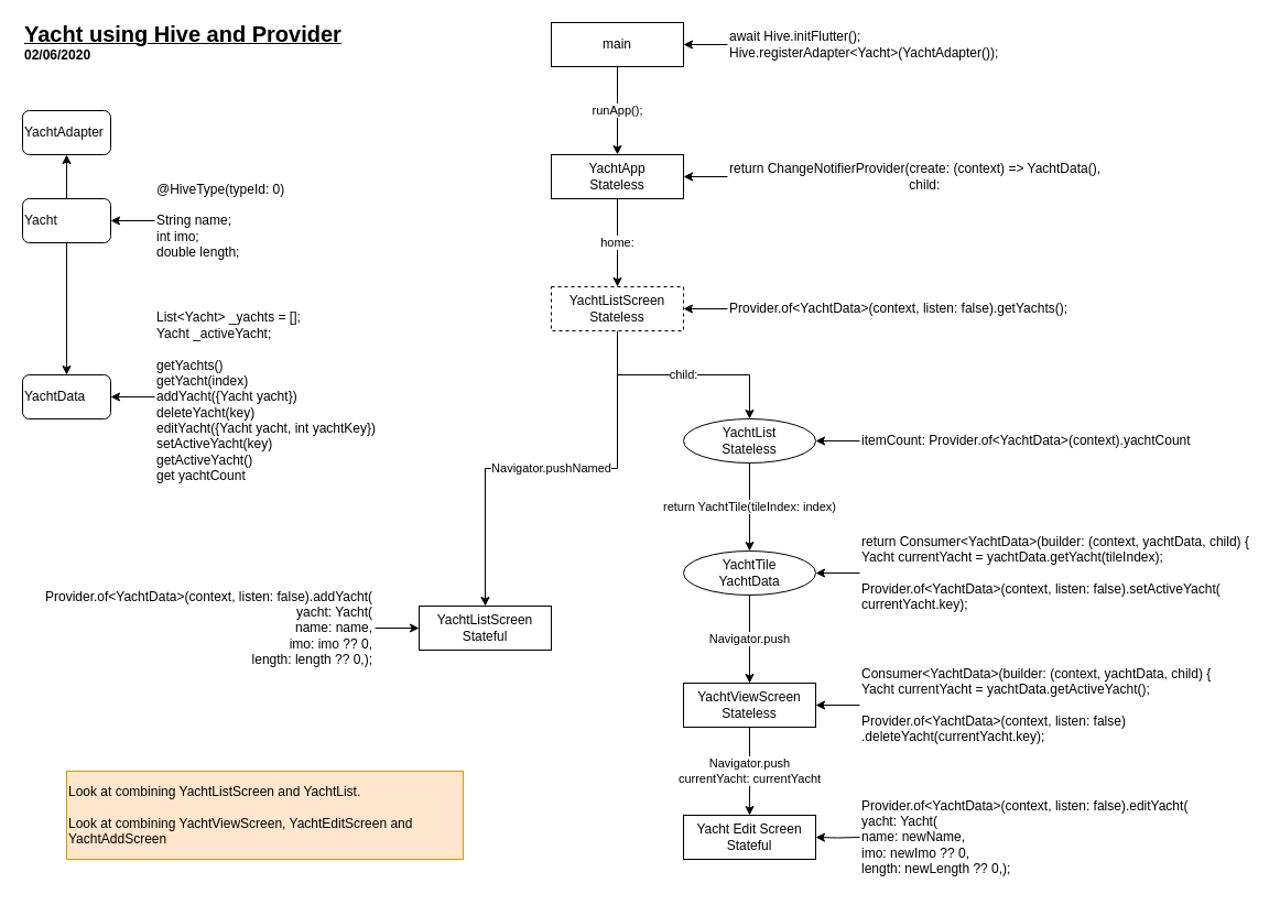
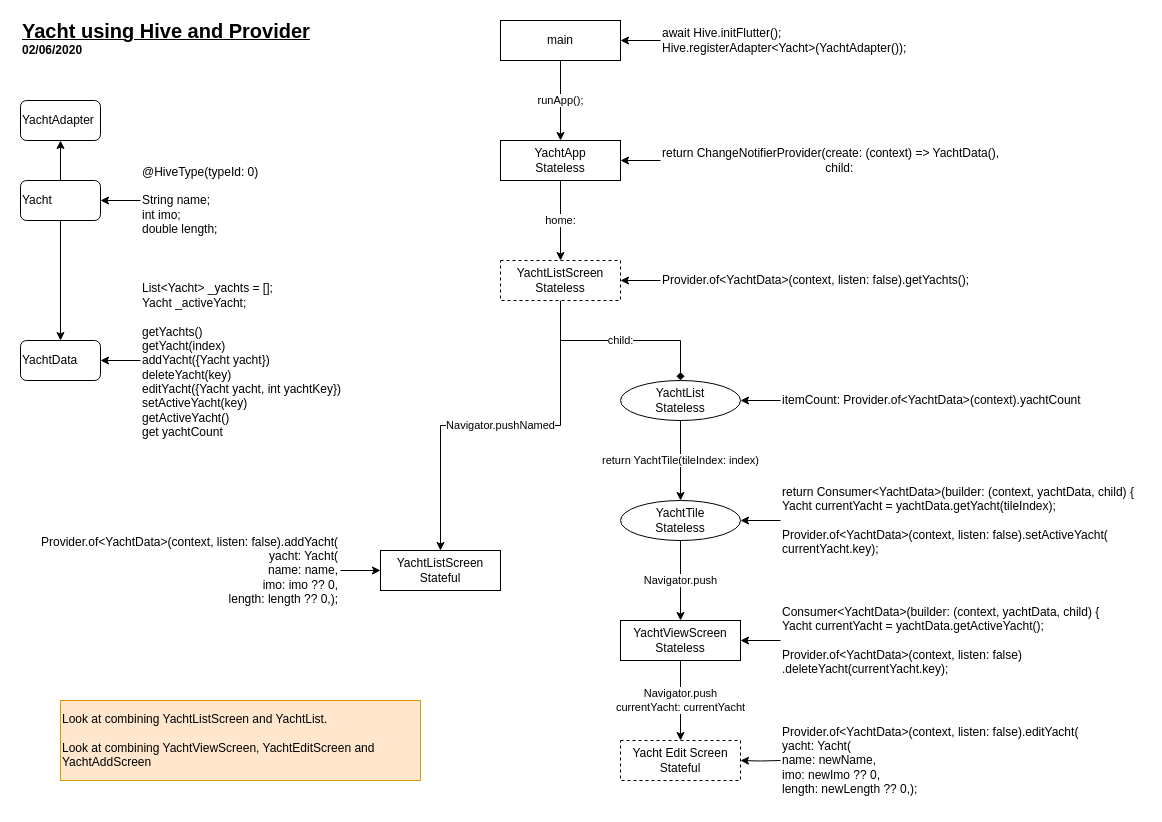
  <mxCell id="0" />
  <mxCell id="1" parent="0" />
  <mxCell id="2" value="home:" style="edgeStyle=orthogonalEdgeStyle;rounded=0;orthogonalLoop=1;jettySize=auto;html=1;" parent="1" source="3" target="6" edge="1"><mxGeometry relative="1" as="geometry" /></mxCell>
  <mxCell id="3" value="YachtApp&lt;br&gt;Stateless" style="rounded=0;whiteSpace=wrap;html=1;" parent="1" vertex="1"><mxGeometry x="500" y="140" width="120" height="40" as="geometry" /></mxCell>
  <mxCell id="4" value="Navigator.pushNamed" style="edgeStyle=orthogonalEdgeStyle;rounded=0;orthogonalLoop=1;jettySize=auto;html=1;" parent="1" source="6" target="7" edge="1"><mxGeometry relative="1" as="geometry" /></mxCell>
- <mxCell id="5" value="child:" style="edgeStyle=orthogonalEdgeStyle;rounded=0;orthogonalLoop=1;jettySize=auto;html=1;exitX=0.5;exitY=1;exitDx=0;exitDy=0;" parent="1" source="6" target="9" edge="1"><mxGeometry relative="1" as="geometry" /></mxCell>
+ <mxCell id="5" value="child:" style="edgeStyle=orthogonalEdgeStyle;rounded=0;orthogonalLoop=1;jettySize=auto;html=1;exitX=0.5;exitY=1;exitDx=0;exitDy=0;endArrow=diamond;" parent="1" source="6" target="9" edge="1"><mxGeometry relative="1" as="geometry" /></mxCell>
  <mxCell id="6" value="YachtListScreen&lt;br&gt;Stateless" style="rounded=0;whiteSpace=wrap;html=1;dashed=1;" parent="1" vertex="1"><mxGeometry x="500" y="260" width="120" height="40" as="geometry" /></mxCell>
  <mxCell id="7" value="YachtListScreen&lt;br&gt;Stateful" style="rounded=0;whiteSpace=wrap;html=1;" parent="1" vertex="1"><mxGeometry x="380" y="550" width="120" height="40" as="geometry" /></mxCell>
  <mxCell id="8" value="return YachtTile(tileIndex: index)" style="edgeStyle=orthogonalEdgeStyle;rounded=0;orthogonalLoop=1;jettySize=auto;html=1;" parent="1" edge="1"><mxGeometry relative="1" as="geometry"><mxPoint x="680" y="420" as="sourcePoint" /><mxPoint x="680" y="500" as="targetPoint" /></mxGeometry></mxCell>
  <mxCell id="9" value="YachtList&lt;br&gt;Stateless" style="ellipse;whiteSpace=wrap;html=1;rounded=0;" parent="1" vertex="1"><mxGeometry x="620" y="380" width="120" height="40" as="geometry" /></mxCell>
  <mxCell id="10" value="Navigator.push" style="edgeStyle=orthogonalEdgeStyle;rounded=0;orthogonalLoop=1;jettySize=auto;html=1;exitX=0.5;exitY=1;exitDx=0;exitDy=0;" parent="1" source="11" target="13" edge="1"><mxGeometry relative="1" as="geometry" /></mxCell>
- <mxCell id="11" value="YachtTile&lt;br&gt;YachtData" style="ellipse;whiteSpace=wrap;html=1;rounded=0;" parent="1" vertex="1"><mxGeometry x="620" y="500" width="120" height="40" as="geometry" /></mxCell>
+ <mxCell id="11" value="YachtTile&lt;br&gt;Stateless" style="ellipse;whiteSpace=wrap;html=1;rounded=0;" parent="1" vertex="1"><mxGeometry x="620" y="500" width="120" height="40" as="geometry" /></mxCell>
  <mxCell id="12" value="Navigator.push&lt;br&gt;currentYacht: currentYacht" style="edgeStyle=orthogonalEdgeStyle;rounded=0;orthogonalLoop=1;jettySize=auto;html=1;" parent="1" source="13" target="14" edge="1"><mxGeometry relative="1" as="geometry" /></mxCell>
  <mxCell id="13" value="YachtViewScreen&lt;br&gt;Stateless" style="rounded=0;whiteSpace=wrap;html=1;" parent="1" vertex="1"><mxGeometry x="620" y="620" width="120" height="40" as="geometry" /></mxCell>
- <mxCell id="14" value="Yacht Edit Screen&lt;br&gt;Stateful" style="rounded=0;whiteSpace=wrap;html=1;" parent="1" vertex="1"><mxGeometry x="620" y="740" width="120" height="40" as="geometry" /></mxCell>
+ <mxCell id="14" value="Yacht Edit Screen&lt;br&gt;Stateful" style="rounded=0;whiteSpace=wrap;html=1;dashed=1;" parent="1" vertex="1"><mxGeometry x="620" y="740" width="120" height="40" as="geometry" /></mxCell>
  <mxCell id="15" value="runApp();" style="edgeStyle=orthogonalEdgeStyle;rounded=0;orthogonalLoop=1;jettySize=auto;html=1;exitX=0.5;exitY=1;exitDx=0;exitDy=0;" parent="1" source="16" target="3" edge="1"><mxGeometry relative="1" as="geometry" /></mxCell>
  <mxCell id="16" value="main" style="rounded=0;whiteSpace=wrap;html=1;" parent="1" vertex="1"><mxGeometry x="500" y="20" width="120" height="40" as="geometry" /></mxCell>
  <mxCell id="17" style="edgeStyle=orthogonalEdgeStyle;rounded=0;orthogonalLoop=1;jettySize=auto;html=1;" parent="1" source="18" target="16" edge="1"><mxGeometry relative="1" as="geometry" /></mxCell>
  <mxCell id="18" value="await Hive.initFlutter();&lt;br&gt;Hive.registerAdapter&amp;lt;Yacht&amp;gt;(YachtAdapter());" style="text;html=1;strokeColor=none;fillColor=none;align=left;verticalAlign=middle;whiteSpace=wrap;rounded=0;" parent="1" vertex="1"><mxGeometry x="660" y="20" width="280" height="40" as="geometry" /></mxCell>
  <mxCell id="19" style="edgeStyle=orthogonalEdgeStyle;rounded=0;orthogonalLoop=1;jettySize=auto;html=1;entryX=1;entryY=0.5;entryDx=0;entryDy=0;" parent="1" source="20" target="3" edge="1"><mxGeometry relative="1" as="geometry" /></mxCell>
  <mxCell id="20" value="return ChangeNotifierProvider(create: (context) =&amp;gt; YachtData(),&lt;br&gt;&amp;nbsp; &amp;nbsp; &amp;nbsp; &amp;nbsp; &amp;nbsp; &amp;nbsp; &amp;nbsp; &amp;nbsp; &amp;nbsp; &amp;nbsp; &amp;nbsp; &amp;nbsp; &amp;nbsp; &amp;nbsp; &amp;nbsp; &amp;nbsp; &amp;nbsp; &amp;nbsp; &amp;nbsp; &amp;nbsp; &amp;nbsp; &amp;nbsp; &amp;nbsp; &amp;nbsp; &amp;nbsp;child:" style="text;html=1;strokeColor=none;fillColor=none;align=left;verticalAlign=middle;whiteSpace=wrap;rounded=0;" parent="1" vertex="1"><mxGeometry x="660" y="140" width="360" height="40" as="geometry" /></mxCell>
  <mxCell id="21" style="edgeStyle=orthogonalEdgeStyle;rounded=0;orthogonalLoop=1;jettySize=auto;html=1;exitX=0.5;exitY=1;exitDx=0;exitDy=0;entryX=0.5;entryY=0;entryDx=0;entryDy=0;" parent="1" source="23" target="27" edge="1"><mxGeometry relative="1" as="geometry" /></mxCell>
  <mxCell id="22" style="edgeStyle=orthogonalEdgeStyle;rounded=0;orthogonalLoop=1;jettySize=auto;html=1;exitX=0.5;exitY=0;exitDx=0;exitDy=0;entryX=0.5;entryY=1;entryDx=0;entryDy=0;" parent="1" source="23" target="26" edge="1"><mxGeometry relative="1" as="geometry" /></mxCell>
  <mxCell id="23" value="Yacht" style="rounded=1;whiteSpace=wrap;html=1;align=left;" parent="1" vertex="1"><mxGeometry x="20" y="180" width="80" height="40" as="geometry" /></mxCell>
  <mxCell id="24" style="edgeStyle=orthogonalEdgeStyle;rounded=0;orthogonalLoop=1;jettySize=auto;html=1;exitX=0;exitY=0.5;exitDx=0;exitDy=0;entryX=1;entryY=0.5;entryDx=0;entryDy=0;" parent="1" source="25" target="23" edge="1"><mxGeometry relative="1" as="geometry" /></mxCell>
  <mxCell id="25" value="@HiveType(typeId: 0)&lt;br&gt;&lt;br&gt;String name;&lt;br&gt;int imo;&lt;br&gt;double length;" style="text;html=1;strokeColor=none;fillColor=none;align=left;verticalAlign=middle;whiteSpace=wrap;rounded=0;" parent="1" vertex="1"><mxGeometry x="140" y="160" width="120" height="80" as="geometry" /></mxCell>
  <mxCell id="26" value="YachtAdapter" style="rounded=1;whiteSpace=wrap;html=1;align=left;" parent="1" vertex="1"><mxGeometry x="20" y="100" width="80" height="40" as="geometry" /></mxCell>
  <mxCell id="27" value="YachtData" style="rounded=1;whiteSpace=wrap;html=1;align=left;" parent="1" vertex="1"><mxGeometry x="20" y="340" width="80" height="40" as="geometry" /></mxCell>
  <mxCell id="28" style="edgeStyle=orthogonalEdgeStyle;rounded=0;orthogonalLoop=1;jettySize=auto;html=1;exitX=0;exitY=0.5;exitDx=0;exitDy=0;entryX=1;entryY=0.5;entryDx=0;entryDy=0;" parent="1" source="29" target="27" edge="1"><mxGeometry relative="1" as="geometry" /></mxCell>
  <mxCell id="29" value="List&amp;lt;Yacht&amp;gt; _yachts = [];&lt;br&gt;Yacht _activeYacht;&lt;br&gt;&lt;br&gt;getYachts()&lt;br&gt;getYacht(index)&lt;br&gt;addYacht({Yacht yacht})&lt;br&gt;deleteYacht(key)&lt;br&gt;editYacht({Yacht yacht, int yachtKey})&lt;br&gt;setActiveYacht(key)&lt;br&gt;getActiveYacht()&lt;br&gt;get yachtCount" style="text;html=1;strokeColor=none;fillColor=none;align=left;verticalAlign=middle;whiteSpace=wrap;rounded=0;" parent="1" vertex="1"><mxGeometry x="140" y="280" width="220" height="160" as="geometry" /></mxCell>
  <mxCell id="30" style="edgeStyle=orthogonalEdgeStyle;rounded=0;orthogonalLoop=1;jettySize=auto;html=1;exitX=0;exitY=0.5;exitDx=0;exitDy=0;entryX=1;entryY=0.5;entryDx=0;entryDy=0;" parent="1" source="31" target="6" edge="1"><mxGeometry relative="1" as="geometry" /></mxCell>
  <mxCell id="31" value="Provider.of&amp;lt;YachtData&amp;gt;(context, listen: false).getYachts();" style="text;html=1;strokeColor=none;fillColor=none;align=left;verticalAlign=middle;whiteSpace=wrap;rounded=0;" parent="1" vertex="1"><mxGeometry x="660" y="260" width="320" height="40" as="geometry" /></mxCell>
  <mxCell id="32" value="" style="edgeStyle=orthogonalEdgeStyle;rounded=0;orthogonalLoop=1;jettySize=auto;html=1;" edge="1" parent="1" source="33" target="7"><mxGeometry relative="1" as="geometry" /></mxCell>
  <mxCell id="33" value="Provider.of&amp;lt;YachtData&amp;gt;(context, listen: false).addYacht(&lt;br&gt;yacht: Yacht(&lt;br&gt;name: name,&lt;br&gt;imo: imo ?? 0,&lt;br&gt;length: length ?? 0,);" style="text;html=1;strokeColor=none;fillColor=none;align=right;verticalAlign=middle;whiteSpace=wrap;rounded=0;" parent="1" vertex="1"><mxGeometry x="20" y="550" width="320" height="40" as="geometry" /></mxCell>
  <mxCell id="34" style="edgeStyle=orthogonalEdgeStyle;rounded=0;orthogonalLoop=1;jettySize=auto;html=1;exitX=0;exitY=0.5;exitDx=0;exitDy=0;entryX=1;entryY=0.5;entryDx=0;entryDy=0;" parent="1" source="35" target="13" edge="1"><mxGeometry relative="1" as="geometry" /></mxCell>
  <mxCell id="35" value="Consumer&amp;lt;YachtData&amp;gt;(builder: (context, yachtData, child) {&lt;br&gt;Yacht currentYacht = yachtData.getActiveYacht();&lt;br&gt;&lt;br&gt;Provider.of&amp;lt;YachtData&amp;gt;(context, listen: false)&lt;br&gt;.deleteYacht(currentYacht.key);" style="text;html=1;strokeColor=none;fillColor=none;align=left;verticalAlign=middle;whiteSpace=wrap;rounded=0;" parent="1" vertex="1"><mxGeometry x="780" y="600" width="360" height="80" as="geometry" /></mxCell>
  <mxCell id="36" style="edgeStyle=orthogonalEdgeStyle;rounded=0;orthogonalLoop=1;jettySize=auto;html=1;exitX=0;exitY=0.5;exitDx=0;exitDy=0;entryX=1;entryY=0.5;entryDx=0;entryDy=0;" parent="1" target="14" edge="1"><mxGeometry relative="1" as="geometry"><mxPoint x="780" y="760" as="sourcePoint" /></mxGeometry></mxCell>
  <mxCell id="37" value="Provider.of&amp;lt;YachtData&amp;gt;(context, listen: false).editYacht(&lt;br&gt;yacht: Yacht(&lt;br&gt;name: newName,&lt;br&gt;imo: newImo ?? 0,&lt;br&gt;length: newLength ?? 0,);" style="text;html=1;strokeColor=none;fillColor=none;align=left;verticalAlign=middle;whiteSpace=wrap;rounded=0;" parent="1" vertex="1"><mxGeometry x="780" y="720" width="320" height="80" as="geometry" /></mxCell>
  <mxCell id="38" style="edgeStyle=orthogonalEdgeStyle;rounded=0;orthogonalLoop=1;jettySize=auto;html=1;exitX=0;exitY=0.5;exitDx=0;exitDy=0;" parent="1" source="39" target="11" edge="1"><mxGeometry relative="1" as="geometry" /></mxCell>
  <mxCell id="39" value="return Consumer&amp;lt;YachtData&amp;gt;(builder: (context, yachtData, child) {&lt;br&gt;Yacht currentYacht = yachtData.getYacht(tileIndex);&lt;br&gt;&lt;br&gt;Provider.of&amp;lt;YachtData&amp;gt;(context, listen: false).setActiveYacht(&lt;br&gt;currentYacht.key);" style="text;html=1;strokeColor=none;fillColor=none;align=left;verticalAlign=middle;whiteSpace=wrap;rounded=0;" parent="1" vertex="1"><mxGeometry x="780" y="480" width="360" height="80" as="geometry" /></mxCell>
  <mxCell id="40" style="edgeStyle=orthogonalEdgeStyle;rounded=0;orthogonalLoop=1;jettySize=auto;html=1;exitX=0;exitY=0.5;exitDx=0;exitDy=0;entryX=1;entryY=0.5;entryDx=0;entryDy=0;" parent="1" source="41" target="9" edge="1"><mxGeometry relative="1" as="geometry"><mxPoint x="760" y="400" as="targetPoint" /></mxGeometry></mxCell>
  <mxCell id="41" value="itemCount: Provider.of&amp;lt;YachtData&amp;gt;(context).yachtCount" style="text;html=1;strokeColor=none;fillColor=none;align=left;verticalAlign=middle;whiteSpace=wrap;rounded=0;" parent="1" vertex="1"><mxGeometry x="780" y="380" width="320" height="40" as="geometry" /></mxCell>
  <mxCell id="42" value="Look at combining YachtListScreen and YachtList.&lt;br&gt;&lt;br&gt;Look at combining YachtViewScreen, YachtEditScreen and YachtAddScreen" style="text;html=1;strokeColor=#d79b00;fillColor=#ffe6cc;align=left;verticalAlign=middle;whiteSpace=wrap;rounded=0;" vertex="1" parent="1"><mxGeometry x="60" y="700" width="360" height="80" as="geometry" /></mxCell>
  <mxCell id="43" value="&lt;b&gt;&lt;u&gt;&lt;font style=&quot;font-size: 20px&quot;&gt;Yacht using Hive and Provider&lt;/font&gt;&lt;/u&gt;&lt;/b&gt;" style="text;html=1;strokeColor=none;fillColor=none;align=left;verticalAlign=middle;whiteSpace=wrap;rounded=0;" vertex="1" parent="1"><mxGeometry x="20" y="20" width="310" height="20" as="geometry" /></mxCell>
  <mxCell id="44" value="&lt;b&gt;02/06/2020&lt;/b&gt;" style="text;html=1;strokeColor=none;fillColor=none;align=left;verticalAlign=middle;whiteSpace=wrap;rounded=0;" vertex="1" parent="1"><mxGeometry x="20" y="40" width="70" height="20" as="geometry" /></mxCell>
